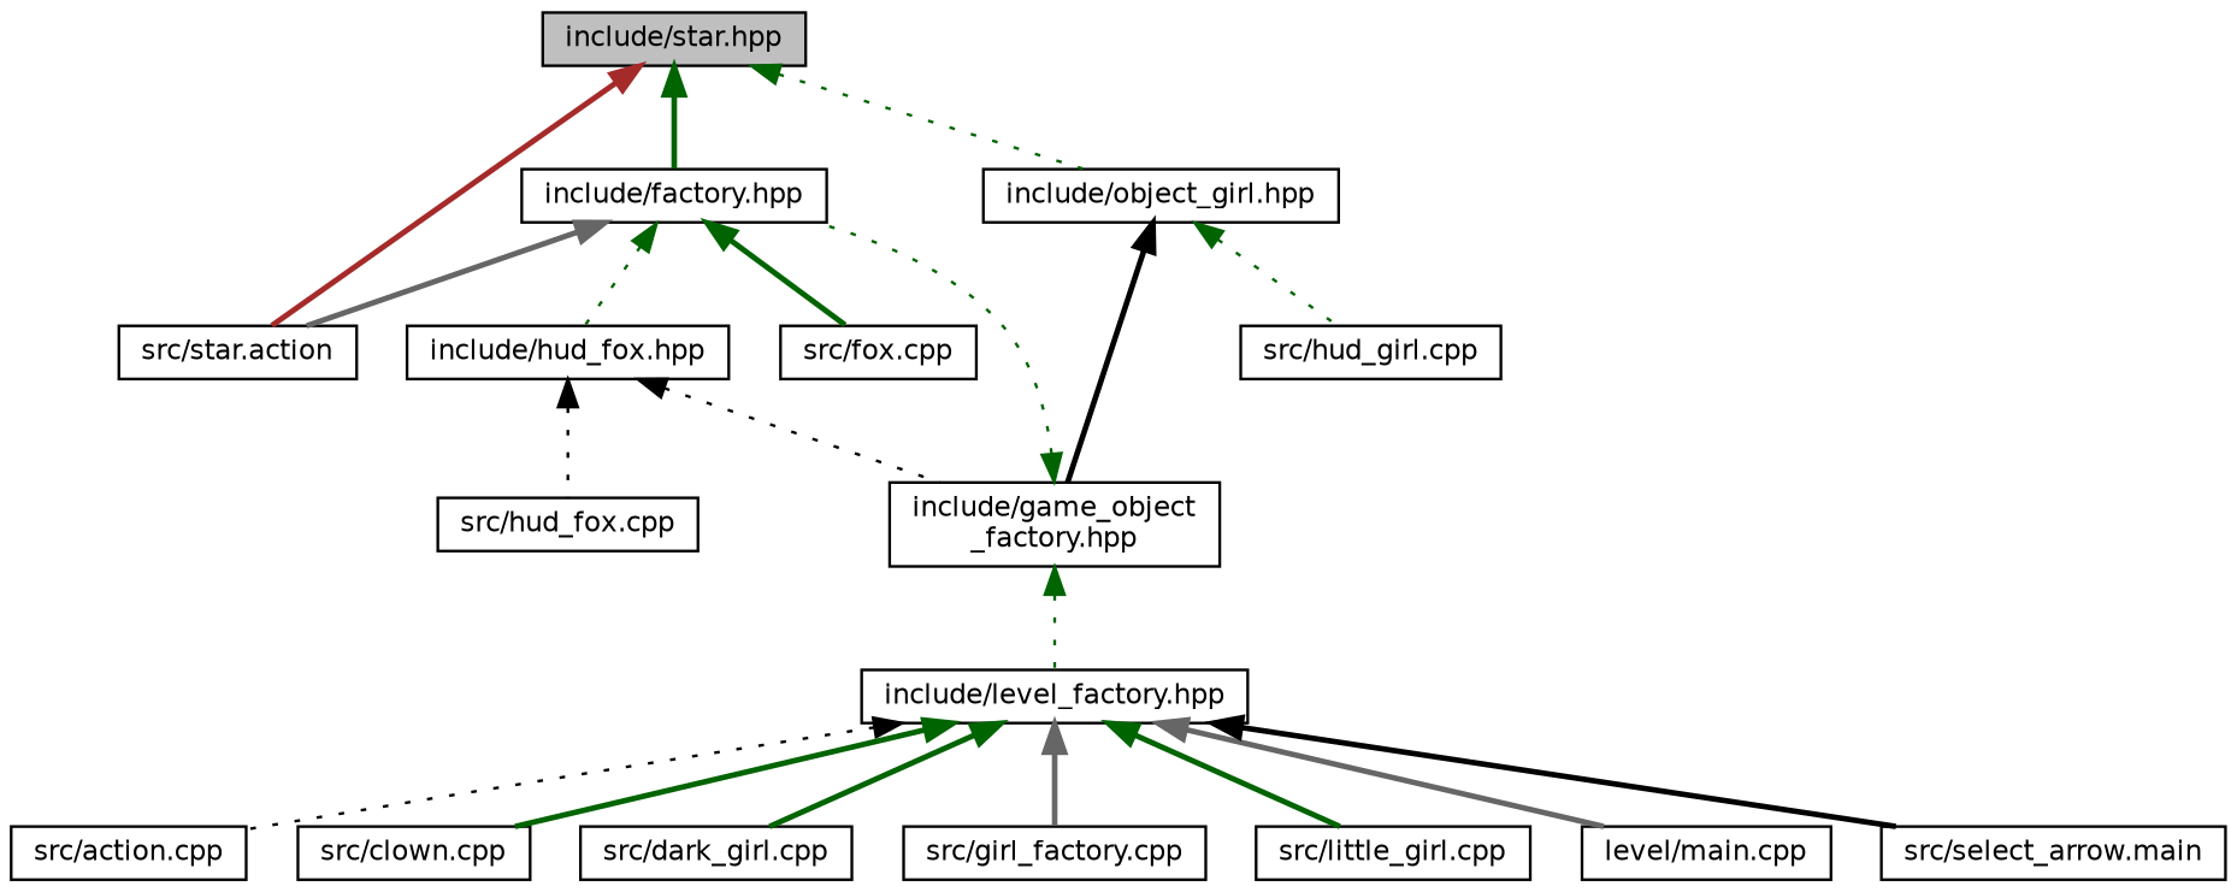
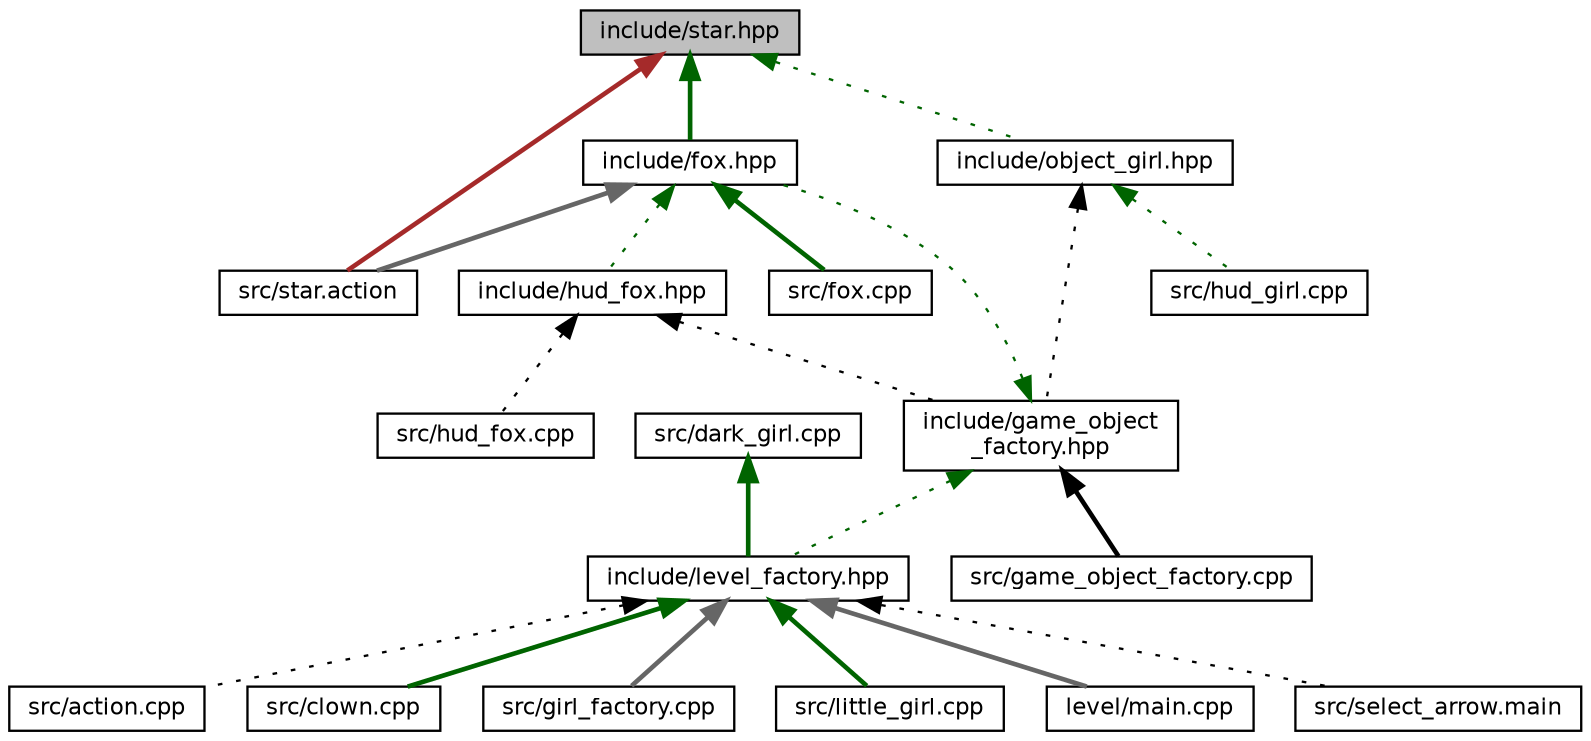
  digraph {
    node [color=black fillcolor=white fontname=Helvetica fontsize=10 shape=record style=filled]
    edge [color=darkgreen dir=back fontname=Helvetica fontsize=10 labelfontname=Helvetica labelfontsize=10 style=bold]
    n1 [fillcolor=grey75 fontcolor=black height=0.2 label="include/star.hpp" width=0.4]
-   n2 [height=0.2 label="include/factory.hpp" width=0.4]
+   n2 [height=0.2 label="include/fox.hpp" width=0.4]
    n3 [height=0.2 label="src/star.action" width=0.4]
    n4 [height=0.2 label="include/object_girl.hpp" width=0.4]
    n5 [height=0.2 label="include/hud_fox.hpp" width=0.4]
    n6 [height=0.2 label="src/fox.cpp" width=0.4]
    n7 [height=0.2 label="include/game_object\l_factory.hpp" width=0.4]
    n8 [height=0.2 label="src/hud_girl.cpp" width=0.4]
    n9 [height=0.2 label="include/level_factory.hpp" width=0.4]
+   n10 [height=0.2 label="src/game_object_factory.cpp" width=0.4]
    n11 [height=0.2 label="src/hud_fox.cpp" width=0.4]
    n12 [height=0.2 label="src/action.cpp" width=0.4]
    n13 [height=0.2 label="src/clown.cpp" width=0.4]
    n14 [height=0.2 label="src/dark_girl.cpp" width=0.4]
    n15 [height=0.2 label="src/girl_factory.cpp" width=0.4]
    n16 [height=0.2 label="src/little_girl.cpp" width=0.4]
    n17 [height=0.2 label="level/main.cpp" width=0.4]
    n18 [height=0.2 label="src/select_arrow.main" width=0.4]
    n1 -> n2
    n1 -> n3 [color=brown]
    n1 -> n4 [style=dotted]
    n2 -> n3 [color=gray40]
    n2 -> n5 [style=dotted]
    n2 -> n6
-   n4 -> n7 [color=black]
+   n4 -> n7 [color=black style=dotted]
    n4 -> n8 [style=dotted]
    n5 -> n7 [color=black style=dotted]
    n5 -> n11 [color=black style=dotted]
    n7 -> n2 [style=dotted]
    n7 -> n9 [style=dotted]
+   n7 -> n10 [color=black]
    n9 -> n12 [color=black style=dotted]
    n9 -> n13
-   n9 -> n14
+   n14 -> n9
    n9 -> n15 [color=gray40]
    n9 -> n16
    n9 -> n17 [color=gray40]
-   n9 -> n18 [color=black]
+   n9 -> n18 [color=black style=dotted]
  }
